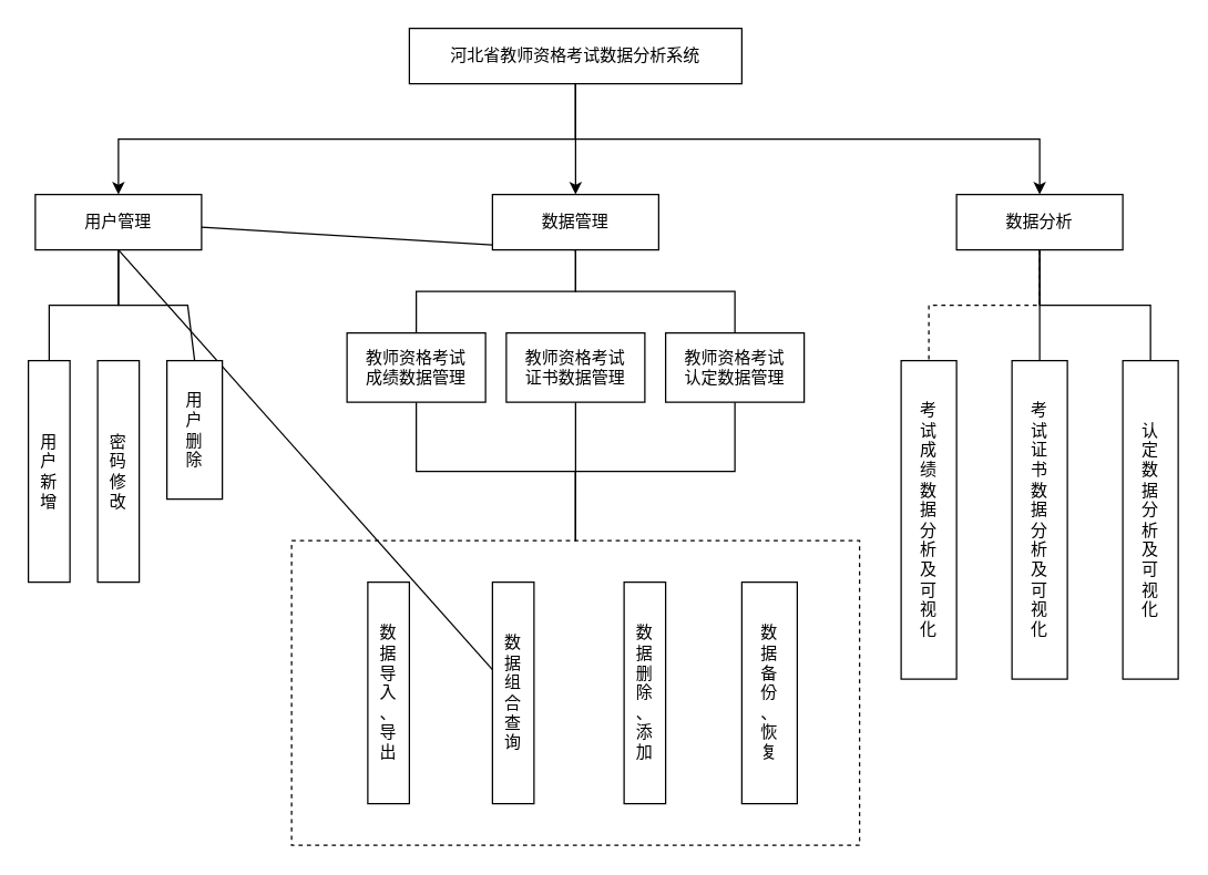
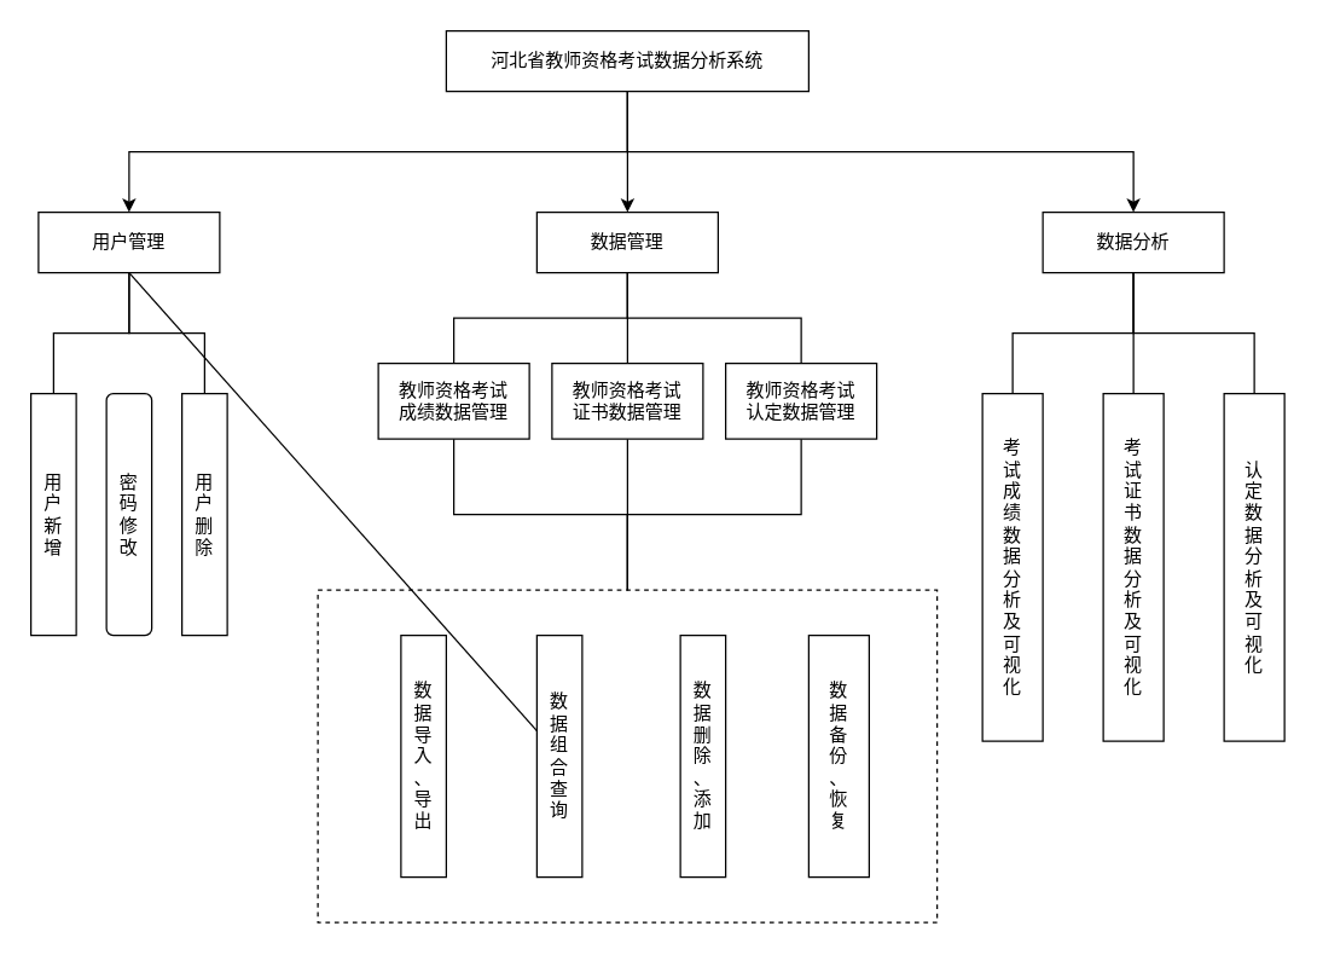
  <mxCell id="0" />
  <mxCell id="1" parent="0" />
  <mxCell id="2" style="edgeStyle=none;html=1;exitX=0.5;exitY=1;exitDx=0;exitDy=0;entryX=0.5;entryY=0;entryDx=0;entryDy=0;" parent="1" source="5" target="13" edge="1"><mxGeometry relative="1" as="geometry" /></mxCell>
  <mxCell id="3" style="edgeStyle=none;html=1;exitX=0.5;exitY=1;exitDx=0;exitDy=0;entryX=0.5;entryY=0;entryDx=0;entryDy=0;rounded=0;" parent="1" source="5" target="9" edge="1"><mxGeometry relative="1" as="geometry"><Array as="points"><mxPoint x="415" y="100" /><mxPoint x="85" y="100" /></Array></mxGeometry></mxCell>
  <mxCell id="4" style="edgeStyle=none;html=1;exitX=0.5;exitY=1;exitDx=0;exitDy=0;entryX=0.5;entryY=0;entryDx=0;entryDy=0;rounded=0;" parent="1" source="5" target="17" edge="1"><mxGeometry relative="1" as="geometry"><Array as="points"><mxPoint x="415" y="100" /><mxPoint x="750" y="100" /></Array></mxGeometry></mxCell>
  <mxCell id="5" value="&lt;p class=&quot;MsoNormal&quot;&gt;河北省教师资格考试数据分析系统&lt;/p&gt;" style="whiteSpace=wrap;html=1;" parent="1" vertex="1"><mxGeometry x="295" y="20" width="240" height="40" as="geometry" /></mxCell>
  <mxCell id="6" style="edgeStyle=none;rounded=0;html=1;exitX=0.5;exitY=1;exitDx=0;exitDy=0;entryX=0.5;entryY=0;entryDx=0;entryDy=0;endArrow=none;endFill=0;" parent="1" source="9" target="18" edge="1"><mxGeometry relative="1" as="geometry"><Array as="points"><mxPoint x="85" y="220" /><mxPoint x="35" y="220" /></Array></mxGeometry></mxCell>
  <mxCell id="7" style="edgeStyle=none;rounded=0;html=1;exitX=0.5;exitY=1;exitDx=0;exitDy=0;endArrow=none;endFill=0;" parent="1" source="9" target="28" edge="1"><mxGeometry relative="1" as="geometry" /></mxCell>
  <mxCell id="8" style="edgeStyle=none;rounded=0;html=1;exitX=0.5;exitY=1;exitDx=0;exitDy=0;entryX=0.5;entryY=0;entryDx=0;entryDy=0;endArrow=none;endFill=0;" parent="1" source="9" target="20" edge="1"><mxGeometry relative="1" as="geometry"><Array as="points"><mxPoint x="85" y="220" /><mxPoint x="135" y="220" /></Array></mxGeometry></mxCell>
  <mxCell id="9" value="用户管理" style="whiteSpace=wrap;html=1;" parent="1" vertex="1"><mxGeometry x="25" y="140" width="120" height="40" as="geometry" /></mxCell>
  <mxCell id="10" style="edgeStyle=none;rounded=0;html=1;exitX=0.5;exitY=1;exitDx=0;exitDy=0;entryX=0.5;entryY=0;entryDx=0;entryDy=0;endArrow=none;endFill=0;" parent="1" source="13" target="22" edge="1"><mxGeometry relative="1" as="geometry"><Array as="points"><mxPoint x="415" y="210" /><mxPoint x="300" y="210" /></Array></mxGeometry></mxCell>
- <mxCell id="11" style="edgeStyle=none;rounded=0;html=1;exitX=0.5;exitY=1;exitDx=0;exitDy=0;endArrow=none;endFill=0;" parent="1" source="13" target="9" edge="1"><mxGeometry relative="1" as="geometry" /></mxCell>
+ <mxCell id="11" style="edgeStyle=none;rounded=0;html=1;exitX=0.5;exitY=1;exitDx=0;exitDy=0;entryX=0.5;entryY=0;entryDx=0;entryDy=0;endArrow=none;endFill=0;" parent="1" source="13" target="24" edge="1"><mxGeometry relative="1" as="geometry" /></mxCell>
  <mxCell id="12" style="edgeStyle=none;rounded=0;html=1;exitX=0.5;exitY=1;exitDx=0;exitDy=0;entryX=0.5;entryY=0;entryDx=0;entryDy=0;endArrow=none;endFill=0;" parent="1" source="13" target="26" edge="1"><mxGeometry relative="1" as="geometry"><Array as="points"><mxPoint x="415" y="210" /><mxPoint x="530" y="210" /></Array></mxGeometry></mxCell>
  <mxCell id="13" value="数据管理" style="whiteSpace=wrap;html=1;" parent="1" vertex="1"><mxGeometry x="355" y="140" width="120" height="40" as="geometry" /></mxCell>
- <mxCell id="14" style="edgeStyle=none;rounded=0;html=1;exitX=0.5;exitY=1;exitDx=0;exitDy=0;entryX=0.5;entryY=0;entryDx=0;entryDy=0;endArrow=none;endFill=0;dashed=1;" parent="1" source="17" target="31" edge="1"><mxGeometry relative="1" as="geometry"><Array as="points"><mxPoint x="750" y="220" /><mxPoint x="670" y="220" /></Array></mxGeometry></mxCell>
+ <mxCell id="14" style="edgeStyle=none;rounded=0;html=1;exitX=0.5;exitY=1;exitDx=0;exitDy=0;entryX=0.5;entryY=0;entryDx=0;entryDy=0;endArrow=none;endFill=0;" parent="1" source="17" target="31" edge="1"><mxGeometry relative="1" as="geometry"><Array as="points"><mxPoint x="750" y="220" /><mxPoint x="670" y="220" /></Array></mxGeometry></mxCell>
  <mxCell id="15" style="edgeStyle=none;rounded=0;html=1;exitX=0.5;exitY=1;exitDx=0;exitDy=0;entryX=0.5;entryY=0;entryDx=0;entryDy=0;endArrow=none;endFill=0;" parent="1" source="17" target="32" edge="1"><mxGeometry relative="1" as="geometry" /></mxCell>
  <mxCell id="16" style="edgeStyle=none;rounded=0;html=1;exitX=0.5;exitY=1;exitDx=0;exitDy=0;entryX=0.5;entryY=0;entryDx=0;entryDy=0;endArrow=none;endFill=0;" parent="1" source="17" target="33" edge="1"><mxGeometry relative="1" as="geometry"><Array as="points"><mxPoint x="750" y="220" /><mxPoint x="830" y="220" /></Array></mxGeometry></mxCell>
  <mxCell id="17" value="数据分析" style="whiteSpace=wrap;html=1;" parent="1" vertex="1"><mxGeometry x="690" y="140" width="120" height="40" as="geometry" /></mxCell>
  <mxCell id="18" value="用&lt;br&gt;户&lt;br&gt;新&lt;br&gt;增" style="whiteSpace=wrap;html=1;" parent="1" vertex="1"><mxGeometry x="20" y="260" width="30" height="160" as="geometry" /></mxCell>
- <mxCell id="19" value="密&lt;br&gt;码&lt;br&gt;修&lt;br&gt;改" style="whiteSpace=wrap;html=1;" parent="1" vertex="1"><mxGeometry x="70" y="260" width="30" height="160" as="geometry" /></mxCell>
- <mxCell id="20" value="用&lt;br&gt;户&lt;br&gt;删&lt;br&gt;除" style="whiteSpace=wrap;html=1;" parent="1" vertex="1"><mxGeometry x="120" y="260" width="40" height="100" as="geometry" /></mxCell>
+ <mxCell id="19" value="密&lt;br&gt;码&lt;br&gt;修&lt;br&gt;改" style="whiteSpace=wrap;html=1;rounded=1;" parent="1" vertex="1"><mxGeometry x="70" y="260" width="30" height="160" as="geometry" /></mxCell>
+ <mxCell id="20" value="用&lt;br&gt;户&lt;br&gt;删&lt;br&gt;除" style="whiteSpace=wrap;html=1;" parent="1" vertex="1"><mxGeometry x="120" y="260" width="30" height="160" as="geometry" /></mxCell>
  <mxCell id="21" style="edgeStyle=none;rounded=0;html=1;exitX=0.5;exitY=1;exitDx=0;exitDy=0;entryX=0.5;entryY=0;entryDx=0;entryDy=0;endArrow=none;endFill=0;" parent="1" source="22" target="34" edge="1"><mxGeometry relative="1" as="geometry"><Array as="points"><mxPoint x="300" y="340" /><mxPoint x="415" y="340" /></Array></mxGeometry></mxCell>
  <mxCell id="22" value="教师资格考试&lt;br&gt;成绩数据管理" style="whiteSpace=wrap;html=1;" parent="1" vertex="1"><mxGeometry x="250" y="240" width="100" height="50" as="geometry" /></mxCell>
  <mxCell id="23" style="edgeStyle=none;rounded=0;html=1;exitX=0.5;exitY=1;exitDx=0;exitDy=0;entryX=0.5;entryY=0;entryDx=0;entryDy=0;endArrow=none;endFill=0;" parent="1" source="24" target="34" edge="1"><mxGeometry relative="1" as="geometry" /></mxCell>
  <mxCell id="24" value="教师资格考试&lt;br&gt;证书数据管理" style="whiteSpace=wrap;html=1;" parent="1" vertex="1"><mxGeometry x="365" y="240" width="100" height="50" as="geometry" /></mxCell>
  <mxCell id="25" style="edgeStyle=none;rounded=0;html=1;exitX=0.5;exitY=1;exitDx=0;exitDy=0;entryX=0.5;entryY=0;entryDx=0;entryDy=0;endArrow=none;endFill=0;" parent="1" source="26" target="34" edge="1"><mxGeometry relative="1" as="geometry"><Array as="points"><mxPoint x="530" y="340" /><mxPoint x="415" y="340" /></Array></mxGeometry></mxCell>
  <mxCell id="26" value="教师资格考试&lt;br&gt;认定数据管理" style="whiteSpace=wrap;html=1;" parent="1" vertex="1"><mxGeometry x="480" y="240" width="100" height="50" as="geometry" /></mxCell>
  <mxCell id="27" value="数&lt;br&gt;据&lt;br&gt;导&lt;br&gt;入&lt;br&gt;、&lt;br&gt;导&lt;br&gt;出" style="whiteSpace=wrap;html=1;" parent="1" vertex="1"><mxGeometry x="265" y="420" width="30" height="160" as="geometry" /></mxCell>
  <mxCell id="28" value="数&lt;br&gt;据&lt;br&gt;组&lt;br&gt;合&lt;br&gt;查&lt;br&gt;询" style="whiteSpace=wrap;html=1;" parent="1" vertex="1"><mxGeometry x="355" y="420" width="30" height="160" as="geometry" /></mxCell>
  <mxCell id="29" value="数&lt;br&gt;据&lt;br&gt;删&lt;br&gt;除&lt;br&gt;、&lt;br&gt;添&lt;br&gt;加" style="whiteSpace=wrap;html=1;" parent="1" vertex="1"><mxGeometry x="450" y="420" width="30" height="160" as="geometry" /></mxCell>
  <mxCell id="30" value="数&lt;br&gt;据&lt;br&gt;备&lt;br&gt;份&lt;br&gt;、&lt;br&gt;恢&lt;br&gt;复" style="whiteSpace=wrap;html=1;" parent="1" vertex="1"><mxGeometry x="535" y="420" width="40" height="160" as="geometry" /></mxCell>
  <mxCell id="31" value="考&lt;br&gt;试&lt;br&gt;成&lt;br&gt;绩&lt;br&gt;数&lt;br&gt;据&lt;br&gt;分&lt;br&gt;析&lt;br&gt;及&lt;br&gt;可&lt;br&gt;视&lt;br&gt;化" style="whiteSpace=wrap;html=1;" parent="1" vertex="1"><mxGeometry x="650" y="260" width="40" height="230" as="geometry" /></mxCell>
  <mxCell id="32" value="考&lt;br&gt;试&lt;br&gt;证&lt;br&gt;书&lt;br&gt;数&lt;br&gt;据&lt;br&gt;分&lt;br&gt;析&lt;br&gt;及&lt;br&gt;可&lt;br&gt;视&lt;br&gt;化" style="whiteSpace=wrap;html=1;" parent="1" vertex="1"><mxGeometry x="730" y="260" width="40" height="230" as="geometry" /></mxCell>
  <mxCell id="33" value="认&lt;br&gt;定&lt;br&gt;数&lt;br&gt;据&lt;br&gt;分&lt;br&gt;析&lt;br&gt;及&lt;br&gt;可&lt;br&gt;视&lt;br&gt;化" style="whiteSpace=wrap;html=1;" parent="1" vertex="1"><mxGeometry x="810" y="260" width="40" height="230" as="geometry" /></mxCell>
  <mxCell id="34" value="" style="whiteSpace=wrap;html=1;fillColor=none;dashed=1;" parent="1" vertex="1"><mxGeometry x="210" y="390" width="410" height="220" as="geometry" /></mxCell>
